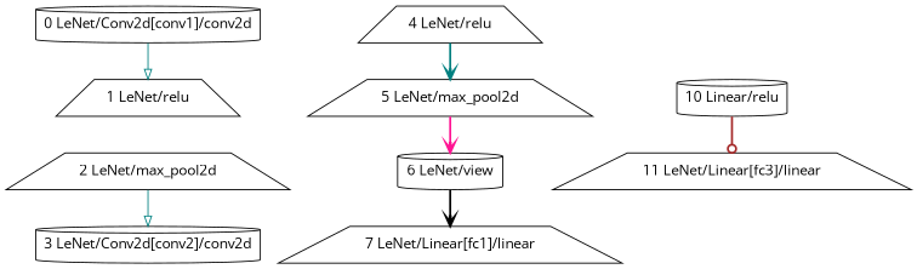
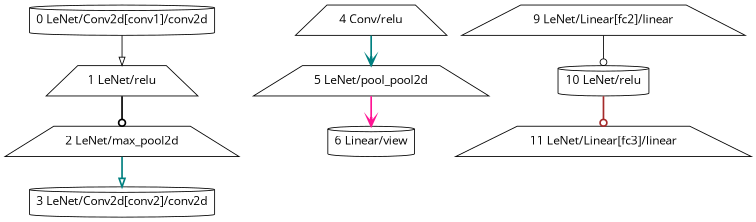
  strict digraph {
    fontname="Open Sans"
    node [fontname="Open Sans" scope=LeNet shape=trapezium type=relu]
    edge [arrowhead=odot color=teal fontname="Open Sans" style=bold]
    "0 LeNet/Conv2d[conv1]/conv2d" [scope="LeNet/Conv2d[conv1]" shape=cylinder type=conv2d]
    "1 LeNet/relu"
    "2 LeNet/max_pool2d" [type=max_pool2d]
    "3 LeNet/Conv2d[conv2]/conv2d" [scope="LeNet/Conv2d[conv2]" shape=cylinder type=conv2d]
-   "5 LeNet/max_pool2d" [type=max_pool2d]
-   "4 LeNet/relu"
-   "6 LeNet/view" [shape=cylinder type=view]
-   "7 LeNet/Linear[fc1]/linear" [scope="LeNet/Linear[fc1]" type=linear]
-   "10 LeNet/relu" [shape=cylinder label="10 Linear/relu"]
+   "5 LeNet/max_pool2d" [type=max_pool2d label="5 LeNet/pool_pool2d"]
+   "4 LeNet/relu" [label="4 Conv/relu"]
+   "6 LeNet/view" [shape=cylinder type=view label="6 Linear/view"]
+   "9 LeNet/Linear[fc2]/linear" [scope="LeNet/Linear[fc2]" type=linear]
+   "10 LeNet/relu" [shape=cylinder]
    "11 LeNet/Linear[fc3]/linear" [scope="LeNet/Linear[fc3]" type=linear]
-   "0 LeNet/Conv2d[conv1]/conv2d" -> "1 LeNet/relu" [arrowhead=onormal style=solid]
-   "2 LeNet/max_pool2d" -> "3 LeNet/Conv2d[conv2]/conv2d" [arrowhead=onormal style=solid]
+   "0 LeNet/Conv2d[conv1]/conv2d" -> "1 LeNet/relu" [arrowhead=onormal color=black style=solid]
+   "1 LeNet/relu" -> "2 LeNet/max_pool2d" [color=black]
+   "2 LeNet/max_pool2d" -> "3 LeNet/Conv2d[conv2]/conv2d" [arrowhead=onormal]
    "5 LeNet/max_pool2d" -> "6 LeNet/view" [arrowhead=vee color=deeppink]
    "4 LeNet/relu" -> "5 LeNet/max_pool2d" [arrowhead=vee]
-   "6 LeNet/view" -> "7 LeNet/Linear[fc1]/linear" [arrowhead=vee color=black]
+   "9 LeNet/Linear[fc2]/linear" -> "10 LeNet/relu" [color=black style=solid]
    "10 LeNet/relu" -> "11 LeNet/Linear[fc3]/linear" [color=brown]
  }
